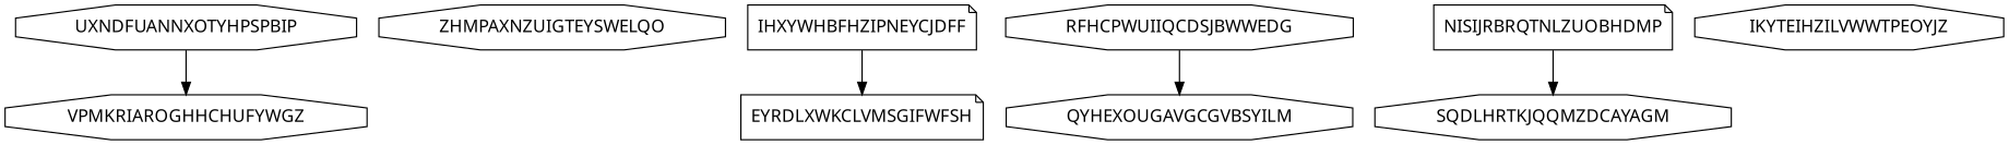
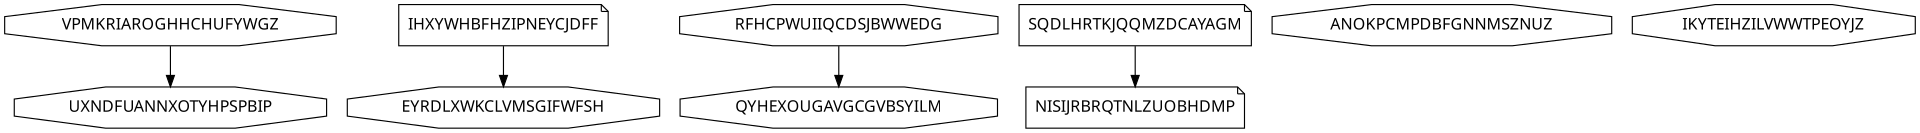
  digraph {
    fontname="Noto Sans"
    node [Processor=3 Start=0 Weight=14 fontname="Noto Sans" shape=octagon]
    edge [Weight=11 fontname="Noto Sans"]
    UXNDFUANNXOTYHPSPBIP [Processor=1 Weight=20]
    VPMKRIAROGHHCHUFYWGZ [Start=31 Weight=10]
-   ZHMPAXNZUIGTEYSWELQO [Processor=1 Start=20 Weight=19]
    IHXYWHBFHZIPNEYCJDFF [Processor=2 shape=note]
-   EYRDLXWKCLVMSGIFWFSH [Processor=2 Start=30 Weight=12 shape=note]
+   EYRDLXWKCLVMSGIFWFSH [Processor=2 Start=30 Weight=12]
    RFHCPWUIIQCDSJBWWEDG [Weight=16]
    QYHEXOUGAVGCGVBSYILM [Start=16]
-   SQDLHRTKJQQMZDCAYAGM [Processor=4]
+   SQDLHRTKJQQMZDCAYAGM [Processor=4 shape=note]
    NISIJRBRQTNLZUOBHDMP [Processor=5 Start=25 Weight=13 shape=note]
+   ANOKPCMPDBFGNNMSZNUZ [Processor=4 Start=14 Weight=20]
    IKYTEIHZILVWWTPEOYJZ [Processor=5 Weight=11]
-   UXNDFUANNXOTYHPSPBIP -> VPMKRIAROGHHCHUFYWGZ
+   VPMKRIAROGHHCHUFYWGZ -> UXNDFUANNXOTYHPSPBIP
    IHXYWHBFHZIPNEYCJDFF -> EYRDLXWKCLVMSGIFWFSH [Weight=14]
    RFHCPWUIIQCDSJBWWEDG -> QYHEXOUGAVGCGVBSYILM [Weight=20]
-   NISIJRBRQTNLZUOBHDMP -> SQDLHRTKJQQMZDCAYAGM
+   SQDLHRTKJQQMZDCAYAGM -> NISIJRBRQTNLZUOBHDMP
  }
